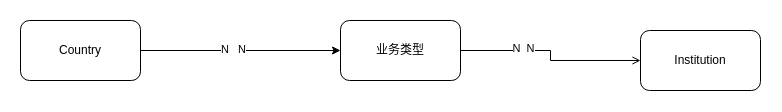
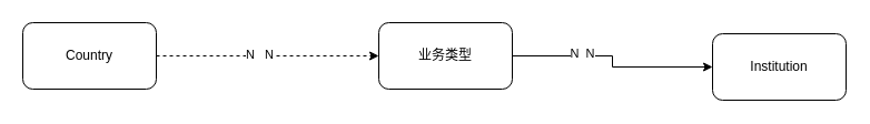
  <mxCell id="0" />
  <mxCell id="1" parent="0" />
- <mxCell id="2" style="edgeStyle=orthogonalEdgeStyle;rounded=0;orthogonalLoop=1;jettySize=auto;html=1;entryX=0;entryY=0.5;entryDx=0;entryDy=0;" edge="1" parent="1" source="4" target="7"><mxGeometry relative="1" as="geometry" /></mxCell>
+ <mxCell id="2" style="edgeStyle=orthogonalEdgeStyle;rounded=0;orthogonalLoop=1;jettySize=auto;html=1;entryX=0;entryY=0.5;entryDx=0;entryDy=0;dashed=1;" edge="1" parent="1" source="4" target="7"><mxGeometry relative="1" as="geometry" /></mxCell>
  <mxCell id="3" value="N&amp;nbsp; &amp;nbsp;N" style="edgeLabel;html=1;align=center;verticalAlign=middle;resizable=0;points=[];" vertex="1" connectable="0" parent="2"><mxGeometry x="-0.08" y="2" relative="1" as="geometry"><mxPoint as="offset" /></mxGeometry></mxCell>
  <mxCell id="4" value="Country" style="rounded=1;whiteSpace=wrap;html=1;" vertex="1" parent="1"><mxGeometry x="20" y="20" width="120" height="60" as="geometry" /></mxCell>
- <mxCell id="5" style="edgeStyle=orthogonalEdgeStyle;rounded=0;orthogonalLoop=1;jettySize=auto;html=1;entryX=0;entryY=0.5;entryDx=0;entryDy=0;endArrow=open;" edge="1" parent="1" source="7" target="8"><mxGeometry relative="1" as="geometry" /></mxCell>
+ <mxCell id="5" style="edgeStyle=orthogonalEdgeStyle;rounded=0;orthogonalLoop=1;jettySize=auto;html=1;entryX=0;entryY=0.5;entryDx=0;entryDy=0;" edge="1" parent="1" source="7" target="8"><mxGeometry relative="1" as="geometry" /></mxCell>
  <mxCell id="6" value="N&amp;nbsp; N" style="edgeLabel;html=1;align=center;verticalAlign=middle;resizable=0;points=[];" vertex="1" connectable="0" parent="5"><mxGeometry x="-0.347" y="3" relative="1" as="geometry"><mxPoint as="offset" /></mxGeometry></mxCell>
  <mxCell id="7" value="业务类型" style="rounded=1;whiteSpace=wrap;html=1;" vertex="1" parent="1"><mxGeometry x="340" y="20" width="120" height="60" as="geometry" /></mxCell>
  <mxCell id="8" value="Institution" style="rounded=1;whiteSpace=wrap;html=1;" vertex="1" parent="1"><mxGeometry x="640" y="30" width="120" height="60" as="geometry" /></mxCell>
